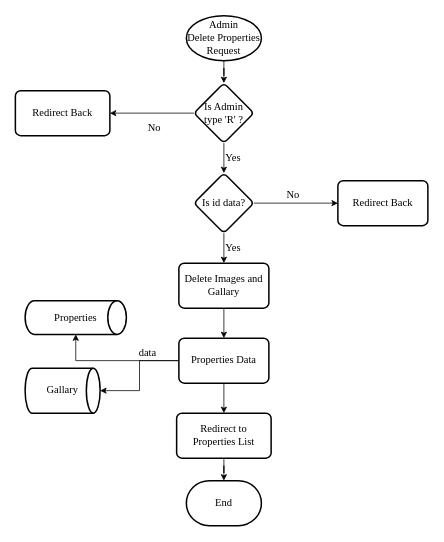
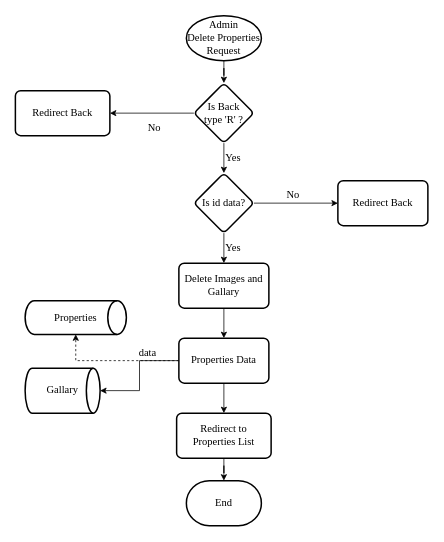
  <mxCell id="0" />
  <mxCell id="1" parent="0" />
  <mxCell id="2" style="edgeStyle=orthogonalEdgeStyle;rounded=0;orthogonalLoop=1;jettySize=auto;html=1;fontFamily=Times New Roman;" edge="1" parent="1" source="3" target="6"><mxGeometry relative="1" as="geometry" /></mxCell>
  <mxCell id="3" value="Admin &lt;br&gt;Delete Properties Request" style="strokeWidth=2;html=1;shape=mxgraph.flowchart.start_1;whiteSpace=wrap;fontFamily=Times New Roman;fontSize=14;" vertex="1" parent="1"><mxGeometry x="248" y="20" width="100" height="60" as="geometry" /></mxCell>
  <mxCell id="4" value="No" style="edgeStyle=orthogonalEdgeStyle;rounded=0;orthogonalLoop=1;jettySize=auto;html=1;fontFamily=Times New Roman;fontSize=14;" edge="1" parent="1" source="6" target="7"><mxGeometry x="-0.061" y="20" relative="1" as="geometry"><mxPoint as="offset" /></mxGeometry></mxCell>
  <mxCell id="5" value="Yes" style="edgeStyle=orthogonalEdgeStyle;rounded=0;orthogonalLoop=1;jettySize=auto;html=1;fontFamily=Times New Roman;fontSize=14;" edge="1" parent="1" source="6" target="10"><mxGeometry y="12" relative="1" as="geometry"><mxPoint as="offset" /></mxGeometry></mxCell>
- <mxCell id="6" value="Is Admin&lt;br&gt;type 'R' ?" style="rhombus;whiteSpace=wrap;html=1;fontSize=14;fontFamily=Times New Roman;strokeWidth=2;rounded=1;arcSize=12;" vertex="1" parent="1"><mxGeometry x="258" y="110" width="80" height="80" as="geometry" /></mxCell>
+ <mxCell id="6" value="Is Back&lt;br&gt;type 'R' ?" style="rhombus;whiteSpace=wrap;html=1;fontSize=14;fontFamily=Times New Roman;strokeWidth=2;rounded=1;arcSize=12;" vertex="1" parent="1"><mxGeometry x="258" y="110" width="80" height="80" as="geometry" /></mxCell>
  <mxCell id="7" value="Redirect Back" style="rounded=1;whiteSpace=wrap;html=1;absoluteArcSize=1;arcSize=14;strokeWidth=2;fontFamily=Times New Roman;fontSize=14;" vertex="1" parent="1"><mxGeometry x="20" y="120" width="126" height="60" as="geometry" /></mxCell>
  <mxCell id="8" value="No" style="edgeStyle=orthogonalEdgeStyle;rounded=0;orthogonalLoop=1;jettySize=auto;html=1;fontFamily=Times New Roman;fontSize=14;" edge="1" parent="1" source="10" target="11"><mxGeometry x="-0.071" y="10" relative="1" as="geometry"><mxPoint as="offset" /></mxGeometry></mxCell>
  <mxCell id="9" value="Yes" style="edgeStyle=orthogonalEdgeStyle;rounded=0;orthogonalLoop=1;jettySize=auto;html=1;fontFamily=Times New Roman;fontSize=14;" edge="1" parent="1" source="10" target="13"><mxGeometry y="12" relative="1" as="geometry"><mxPoint as="offset" /></mxGeometry></mxCell>
  <mxCell id="10" value="Is id data?" style="rhombus;whiteSpace=wrap;html=1;fontSize=14;fontFamily=Times New Roman;strokeWidth=2;rounded=1;arcSize=12;" vertex="1" parent="1"><mxGeometry x="258" y="230" width="80" height="80" as="geometry" /></mxCell>
  <mxCell id="11" value="Redirect Back" style="whiteSpace=wrap;html=1;fontSize=14;fontFamily=Times New Roman;strokeWidth=2;rounded=1;arcSize=12;" vertex="1" parent="1"><mxGeometry x="450" y="240" width="120" height="60" as="geometry" /></mxCell>
  <mxCell id="12" value="" style="edgeStyle=orthogonalEdgeStyle;rounded=0;orthogonalLoop=1;jettySize=auto;html=1;fontFamily=Times New Roman;" edge="1" parent="1" source="13" target="17"><mxGeometry relative="1" as="geometry" /></mxCell>
  <mxCell id="13" value="Delete Images and Gallary" style="whiteSpace=wrap;html=1;fontSize=14;fontFamily=Times New Roman;strokeWidth=2;rounded=1;arcSize=12;" vertex="1" parent="1"><mxGeometry x="238" y="350" width="120" height="60" as="geometry" /></mxCell>
- <mxCell id="14" value="data" style="edgeStyle=orthogonalEdgeStyle;rounded=0;orthogonalLoop=1;jettySize=auto;html=1;fontFamily=Times New Roman;fontSize=14;" edge="1" parent="1" source="17" target="18"><mxGeometry x="-0.51" y="-10" relative="1" as="geometry"><mxPoint as="offset" /></mxGeometry></mxCell>
+ <mxCell id="14" value="data" style="edgeStyle=orthogonalEdgeStyle;rounded=0;orthogonalLoop=1;jettySize=auto;html=1;fontFamily=Times New Roman;fontSize=14;dashed=1;" edge="1" parent="1" source="17" target="18"><mxGeometry x="-0.51" y="-10" relative="1" as="geometry"><mxPoint as="offset" /></mxGeometry></mxCell>
  <mxCell id="15" style="edgeStyle=orthogonalEdgeStyle;rounded=0;orthogonalLoop=1;jettySize=auto;html=1;fontFamily=Times New Roman;" edge="1" parent="1" source="17" target="20"><mxGeometry relative="1" as="geometry" /></mxCell>
  <mxCell id="16" style="edgeStyle=orthogonalEdgeStyle;rounded=0;orthogonalLoop=1;jettySize=auto;html=1;fontFamily=Times New Roman;fontSize=14;" edge="1" parent="1" source="17" target="22"><mxGeometry relative="1" as="geometry" /></mxCell>
  <mxCell id="17" value="Properties Data" style="whiteSpace=wrap;html=1;fontSize=14;fontFamily=Times New Roman;strokeWidth=2;rounded=1;arcSize=12;" vertex="1" parent="1"><mxGeometry x="238" y="450" width="120" height="60" as="geometry" /></mxCell>
  <mxCell id="18" value="Properties" style="strokeWidth=2;html=1;shape=mxgraph.flowchart.direct_data;whiteSpace=wrap;fontFamily=Times New Roman;fontSize=14;" vertex="1" parent="1"><mxGeometry x="33" y="400" width="135" height="45" as="geometry" /></mxCell>
  <mxCell id="19" style="edgeStyle=orthogonalEdgeStyle;rounded=0;orthogonalLoop=1;jettySize=auto;html=1;fontFamily=Times New Roman;fontSize=14;" edge="1" parent="1" source="20" target="21"><mxGeometry relative="1" as="geometry" /></mxCell>
  <mxCell id="20" value="Redirect to &lt;br&gt;Properties List" style="rounded=1;whiteSpace=wrap;html=1;absoluteArcSize=1;arcSize=14;strokeWidth=2;fontFamily=Times New Roman;fontSize=14;" vertex="1" parent="1"><mxGeometry x="235" y="550" width="126" height="60" as="geometry" /></mxCell>
  <mxCell id="21" value="End" style="strokeWidth=2;html=1;shape=mxgraph.flowchart.terminator;whiteSpace=wrap;fontFamily=Times New Roman;fontSize=14;" vertex="1" parent="1"><mxGeometry x="248" y="640" width="100" height="60" as="geometry" /></mxCell>
  <mxCell id="22" value="Gallary" style="strokeWidth=2;html=1;shape=mxgraph.flowchart.direct_data;whiteSpace=wrap;fontFamily=Times New Roman;fontSize=14;" vertex="1" parent="1"><mxGeometry x="33" y="490" width="100" height="60" as="geometry" /></mxCell>
